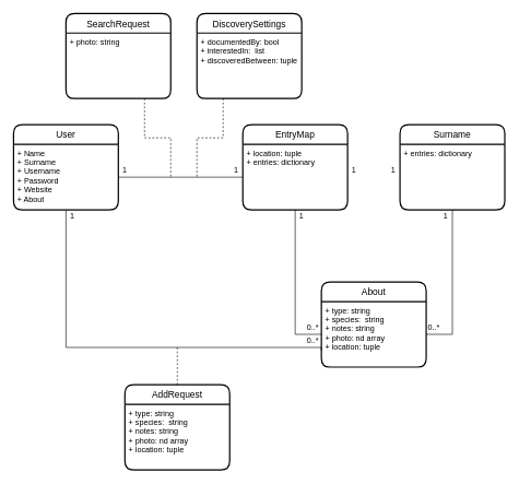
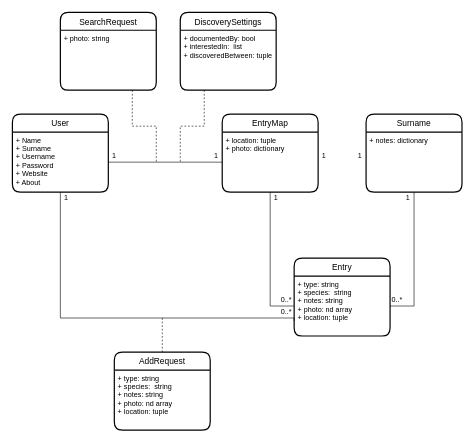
  <mxCell id="0" />
  <mxCell id="1" parent="0" />
  <mxCell id="2" style="edgeStyle=orthogonalEdgeStyle;rounded=0;orthogonalLoop=1;jettySize=auto;html=1;entryX=0;entryY=0.5;entryDx=0;entryDy=0;endArrow=none;endFill=0;" edge="1" parent="1" source="18" target="21"><mxGeometry relative="1" as="geometry" /></mxCell>
  <mxCell id="3" value="1" style="text;html=1;strokeColor=none;fillColor=none;align=center;verticalAlign=middle;whiteSpace=wrap;rounded=0;" vertex="1" parent="1"><mxGeometry x="530" y="250" width="20" height="20" as="geometry" /></mxCell>
  <mxCell id="4" value="1" style="text;html=1;strokeColor=none;fillColor=none;align=center;verticalAlign=middle;whiteSpace=wrap;rounded=0;" vertex="1" parent="1"><mxGeometry x="590" y="250" width="20" height="20" as="geometry" /></mxCell>
  <mxCell id="5" style="edgeStyle=orthogonalEdgeStyle;rounded=0;orthogonalLoop=1;jettySize=auto;html=1;entryX=1;entryY=0.5;entryDx=0;entryDy=0;endArrow=none;endFill=0;" edge="1" parent="1" source="17" target="21"><mxGeometry relative="1" as="geometry" /></mxCell>
  <mxCell id="6" value="1" style="text;html=1;strokeColor=none;fillColor=none;align=center;verticalAlign=middle;whiteSpace=wrap;rounded=0;" vertex="1" parent="1"><mxGeometry x="450" y="320" width="20" height="20" as="geometry" /></mxCell>
  <mxCell id="7" value="1" style="text;html=1;strokeColor=none;fillColor=none;align=center;verticalAlign=middle;whiteSpace=wrap;rounded=0;" vertex="1" parent="1"><mxGeometry x="670" y="320" width="20" height="20" as="geometry" /></mxCell>
  <mxCell id="8" value="0..*" style="text;html=1;strokeColor=none;fillColor=none;align=center;verticalAlign=middle;whiteSpace=wrap;rounded=0;" vertex="1" parent="1"><mxGeometry x="652" y="490" width="20" height="20" as="geometry" /></mxCell>
  <mxCell id="9" value="0..*" style="text;html=1;strokeColor=none;fillColor=none;align=center;verticalAlign=middle;whiteSpace=wrap;rounded=0;" vertex="1" parent="1"><mxGeometry x="467" y="490" width="20" height="20" as="geometry" /></mxCell>
  <mxCell id="10" style="edgeStyle=orthogonalEdgeStyle;rounded=0;orthogonalLoop=1;jettySize=auto;html=1;entryX=0;entryY=0.5;entryDx=0;entryDy=0;endArrow=none;endFill=0;" edge="1" parent="1" source="15" target="19"><mxGeometry relative="1" as="geometry" /></mxCell>
  <mxCell id="11" value="1" style="text;html=1;strokeColor=none;fillColor=none;align=center;verticalAlign=middle;whiteSpace=wrap;rounded=0;" vertex="1" parent="1"><mxGeometry x="180" y="250" width="20" height="20" as="geometry" /></mxCell>
  <mxCell id="12" value="1" style="text;html=1;strokeColor=none;fillColor=none;align=center;verticalAlign=middle;whiteSpace=wrap;rounded=0;" vertex="1" parent="1"><mxGeometry x="350" y="250" width="20" height="20" as="geometry" /></mxCell>
  <mxCell id="13" style="edgeStyle=orthogonalEdgeStyle;rounded=0;orthogonalLoop=1;jettySize=auto;html=1;entryX=0;entryY=0.75;entryDx=0;entryDy=0;endArrow=none;endFill=0;" edge="1" parent="1" source="15" target="21"><mxGeometry relative="1" as="geometry"><Array as="points"><mxPoint x="100" y="530" /><mxPoint x="490" y="530" /></Array></mxGeometry></mxCell>
  <mxCell id="14" value="User" style="swimlane;childLayout=stackLayout;horizontal=1;startSize=30;horizontalStack=0;rounded=1;fontSize=14;fontStyle=0;strokeWidth=2;resizeParent=0;resizeLast=1;shadow=0;dashed=0;align=center;" vertex="1" parent="1"><mxGeometry x="20" y="190" width="160" height="130" as="geometry" /></mxCell>
  <mxCell id="15" value="+ Name&#10;+ Surname&#10;+ Username&#10;+ Password&#10;+ Website&#10;+ About" style="align=left;strokeColor=none;fillColor=none;spacingLeft=4;fontSize=12;verticalAlign=top;resizable=0;rotatable=0;part=1;" vertex="1" parent="14"><mxGeometry y="30" width="160" height="100" as="geometry" /></mxCell>
  <mxCell id="16" value="Surname" style="swimlane;childLayout=stackLayout;horizontal=1;startSize=30;horizontalStack=0;rounded=1;fontSize=14;fontStyle=0;strokeWidth=2;resizeParent=0;resizeLast=1;shadow=0;dashed=0;align=center;" vertex="1" parent="1"><mxGeometry x="610" y="190" width="160" height="130" as="geometry" /></mxCell>
- <mxCell id="17" value="+ entries: dictionary" style="align=left;strokeColor=none;fillColor=none;spacingLeft=4;fontSize=12;verticalAlign=top;resizable=0;rotatable=0;part=1;" vertex="1" parent="16"><mxGeometry y="30" width="160" height="100" as="geometry" /></mxCell>
+ <mxCell id="17" value="+ notes: dictionary" style="align=left;strokeColor=none;fillColor=none;spacingLeft=4;fontSize=12;verticalAlign=top;resizable=0;rotatable=0;part=1;" vertex="1" parent="16"><mxGeometry y="30" width="160" height="100" as="geometry" /></mxCell>
  <mxCell id="18" value="EntryMap" style="swimlane;childLayout=stackLayout;horizontal=1;startSize=30;horizontalStack=0;rounded=1;fontSize=14;fontStyle=0;strokeWidth=2;resizeParent=0;resizeLast=1;shadow=0;dashed=0;align=center;" vertex="1" parent="1"><mxGeometry x="370" y="190" width="160" height="130" as="geometry" /></mxCell>
- <mxCell id="19" value="+ location: tuple&#10;+ entries: dictionary" style="align=left;strokeColor=none;fillColor=none;spacingLeft=4;fontSize=12;verticalAlign=top;resizable=0;rotatable=0;part=1;" vertex="1" parent="18"><mxGeometry y="30" width="160" height="100" as="geometry" /></mxCell>
- <mxCell id="20" value="About" style="swimlane;childLayout=stackLayout;horizontal=1;startSize=30;horizontalStack=0;rounded=1;fontSize=14;fontStyle=0;strokeWidth=2;resizeParent=0;resizeLast=1;shadow=0;dashed=0;align=center;" vertex="1" parent="1"><mxGeometry x="490" y="430" width="160" height="130" as="geometry" /></mxCell>
+ <mxCell id="19" value="+ location: tuple&#10;+ photo: dictionary" style="align=left;strokeColor=none;fillColor=none;spacingLeft=4;fontSize=12;verticalAlign=top;resizable=0;rotatable=0;part=1;" vertex="1" parent="18"><mxGeometry y="30" width="160" height="100" as="geometry" /></mxCell>
+ <mxCell id="20" value="Entry" style="swimlane;childLayout=stackLayout;horizontal=1;startSize=30;horizontalStack=0;rounded=1;fontSize=14;fontStyle=0;strokeWidth=2;resizeParent=0;resizeLast=1;shadow=0;dashed=0;align=center;" vertex="1" parent="1"><mxGeometry x="490" y="430" width="160" height="130" as="geometry" /></mxCell>
  <mxCell id="21" value="+ type: string&#10;+ species:  string&#10;+ notes: string&#10;+ photo: nd array&#10;+ location: tuple" style="align=left;strokeColor=none;fillColor=none;spacingLeft=4;fontSize=12;verticalAlign=top;resizable=0;rotatable=0;part=1;" vertex="1" parent="20"><mxGeometry y="30" width="160" height="100" as="geometry" /></mxCell>
  <mxCell id="22" value="SearchRequest" style="swimlane;childLayout=stackLayout;horizontal=1;startSize=30;horizontalStack=0;rounded=1;fontSize=14;fontStyle=0;strokeWidth=2;resizeParent=0;resizeLast=1;shadow=0;dashed=0;align=center;" vertex="1" parent="1"><mxGeometry x="100" y="20" width="160" height="130" as="geometry" /></mxCell>
  <mxCell id="23" value="+ photo: string" style="align=left;strokeColor=none;fillColor=none;spacingLeft=4;fontSize=12;verticalAlign=top;resizable=0;rotatable=0;part=1;" vertex="1" parent="22"><mxGeometry y="30" width="160" height="100" as="geometry" /></mxCell>
  <mxCell id="24" value="DiscoverySettings" style="swimlane;childLayout=stackLayout;horizontal=1;startSize=30;horizontalStack=0;rounded=1;fontSize=14;fontStyle=0;strokeWidth=2;resizeParent=0;resizeLast=1;shadow=0;dashed=0;align=center;" vertex="1" parent="1"><mxGeometry x="300" y="20" width="160" height="130" as="geometry" /></mxCell>
  <mxCell id="25" value="+ documentedBy: bool&#10;+ interestedIn:  list&#10;+ discoveredBetween: tuple" style="align=left;strokeColor=none;fillColor=none;spacingLeft=4;fontSize=12;verticalAlign=top;resizable=0;rotatable=0;part=1;" vertex="1" parent="24"><mxGeometry y="30" width="160" height="100" as="geometry" /></mxCell>
  <mxCell id="26" style="edgeStyle=orthogonalEdgeStyle;rounded=0;orthogonalLoop=1;jettySize=auto;html=1;endArrow=none;endFill=0;dashed=1;" edge="1" parent="1" source="23"><mxGeometry relative="1" as="geometry"><mxPoint x="260" y="270" as="targetPoint" /><Array as="points"><mxPoint x="220" y="210" /><mxPoint x="260" y="210" /></Array></mxGeometry></mxCell>
  <mxCell id="27" style="edgeStyle=orthogonalEdgeStyle;rounded=0;orthogonalLoop=1;jettySize=auto;html=1;endArrow=none;endFill=0;dashed=1;" edge="1" parent="1" source="25"><mxGeometry relative="1" as="geometry"><mxPoint x="300" y="270" as="targetPoint" /><Array as="points"><mxPoint x="340" y="210" /><mxPoint x="300" y="210" /></Array></mxGeometry></mxCell>
  <mxCell id="28" value="AddRequest" style="swimlane;childLayout=stackLayout;horizontal=1;startSize=30;horizontalStack=0;rounded=1;fontSize=14;fontStyle=0;strokeWidth=2;resizeParent=0;resizeLast=1;shadow=0;dashed=0;align=center;" vertex="1" parent="1"><mxGeometry x="190" y="587" width="160" height="130" as="geometry" /></mxCell>
  <mxCell id="29" value="+ type: string&#10;+ species:  string&#10;+ notes: string&#10;+ photo: nd array&#10;+ location: tuple" style="align=left;strokeColor=none;fillColor=none;spacingLeft=4;fontSize=12;verticalAlign=top;resizable=0;rotatable=0;part=1;" vertex="1" parent="28"><mxGeometry y="30" width="160" height="100" as="geometry" /></mxCell>
  <mxCell id="30" style="edgeStyle=orthogonalEdgeStyle;rounded=0;orthogonalLoop=1;jettySize=auto;html=1;endArrow=none;endFill=0;dashed=1;" edge="1" parent="1" source="28"><mxGeometry relative="1" as="geometry"><mxPoint x="270" y="530" as="targetPoint" /><mxPoint x="270" y="590" as="sourcePoint" /><Array as="points"><mxPoint x="270" y="570" /><mxPoint x="270" y="570" /></Array></mxGeometry></mxCell>
  <mxCell id="31" value="1" style="text;html=1;strokeColor=none;fillColor=none;align=center;verticalAlign=middle;whiteSpace=wrap;rounded=0;" vertex="1" parent="1"><mxGeometry x="100" y="320" width="20" height="20" as="geometry" /></mxCell>
  <mxCell id="32" value="0..*" style="text;html=1;strokeColor=none;fillColor=none;align=center;verticalAlign=middle;whiteSpace=wrap;rounded=0;" vertex="1" parent="1"><mxGeometry x="467" y="510" width="20" height="20" as="geometry" /></mxCell>
